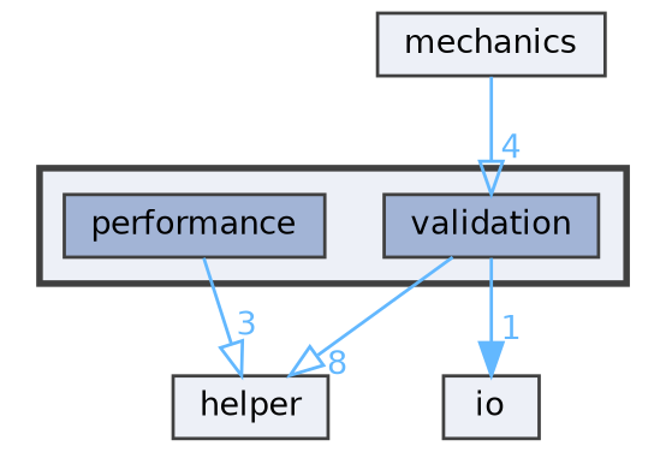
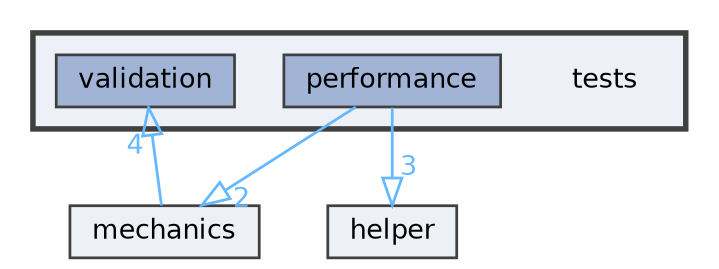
  digraph {
    compound=true
    fontname="DejaVu Sans"
    node [fontname="DejaVu Sans" fontsize=10 shape=box color=grey25 fillcolor="#edf0f7" style=filled]
    edge [arrowhead=onormal color=steelblue1 fontcolor=steelblue1 fontname="DejaVu Sans" fontsize=10 labeldistance=1.5 labelfontname=Helvetica labelfontsize=10]
+   n1 [height=0.2 label=tests shape=plaintext width=0.4 color="" fillcolor="" style=""]
    n2 [fillcolor="#a2b4d6" height=0.2 label=performance width=0.4]
    n3 [fillcolor="#a2b4d6" height=0.2 label=validation width=0.4]
    n4 [height=0.2 label=mechanics width=0.4]
    n5 [height=0.2 label=helper width=0.4]
-   n6 [height=0.2 label=io width=0.4]
    subgraph cluster_1 {
      bgcolor="#edf0f7"
      fontsize=10
      pencolor=grey25
      style="filled,bold"
+     n1
      n2
      n3
    }
+   n2 -> n4 [headlabel=2]
    n2 -> n5 [headlabel=3]
-   n3 -> n5 [headlabel=8]
-   n3 -> n6 [arrowhead=normal headlabel=1]
    n4 -> n3 [headlabel=4]
  }
